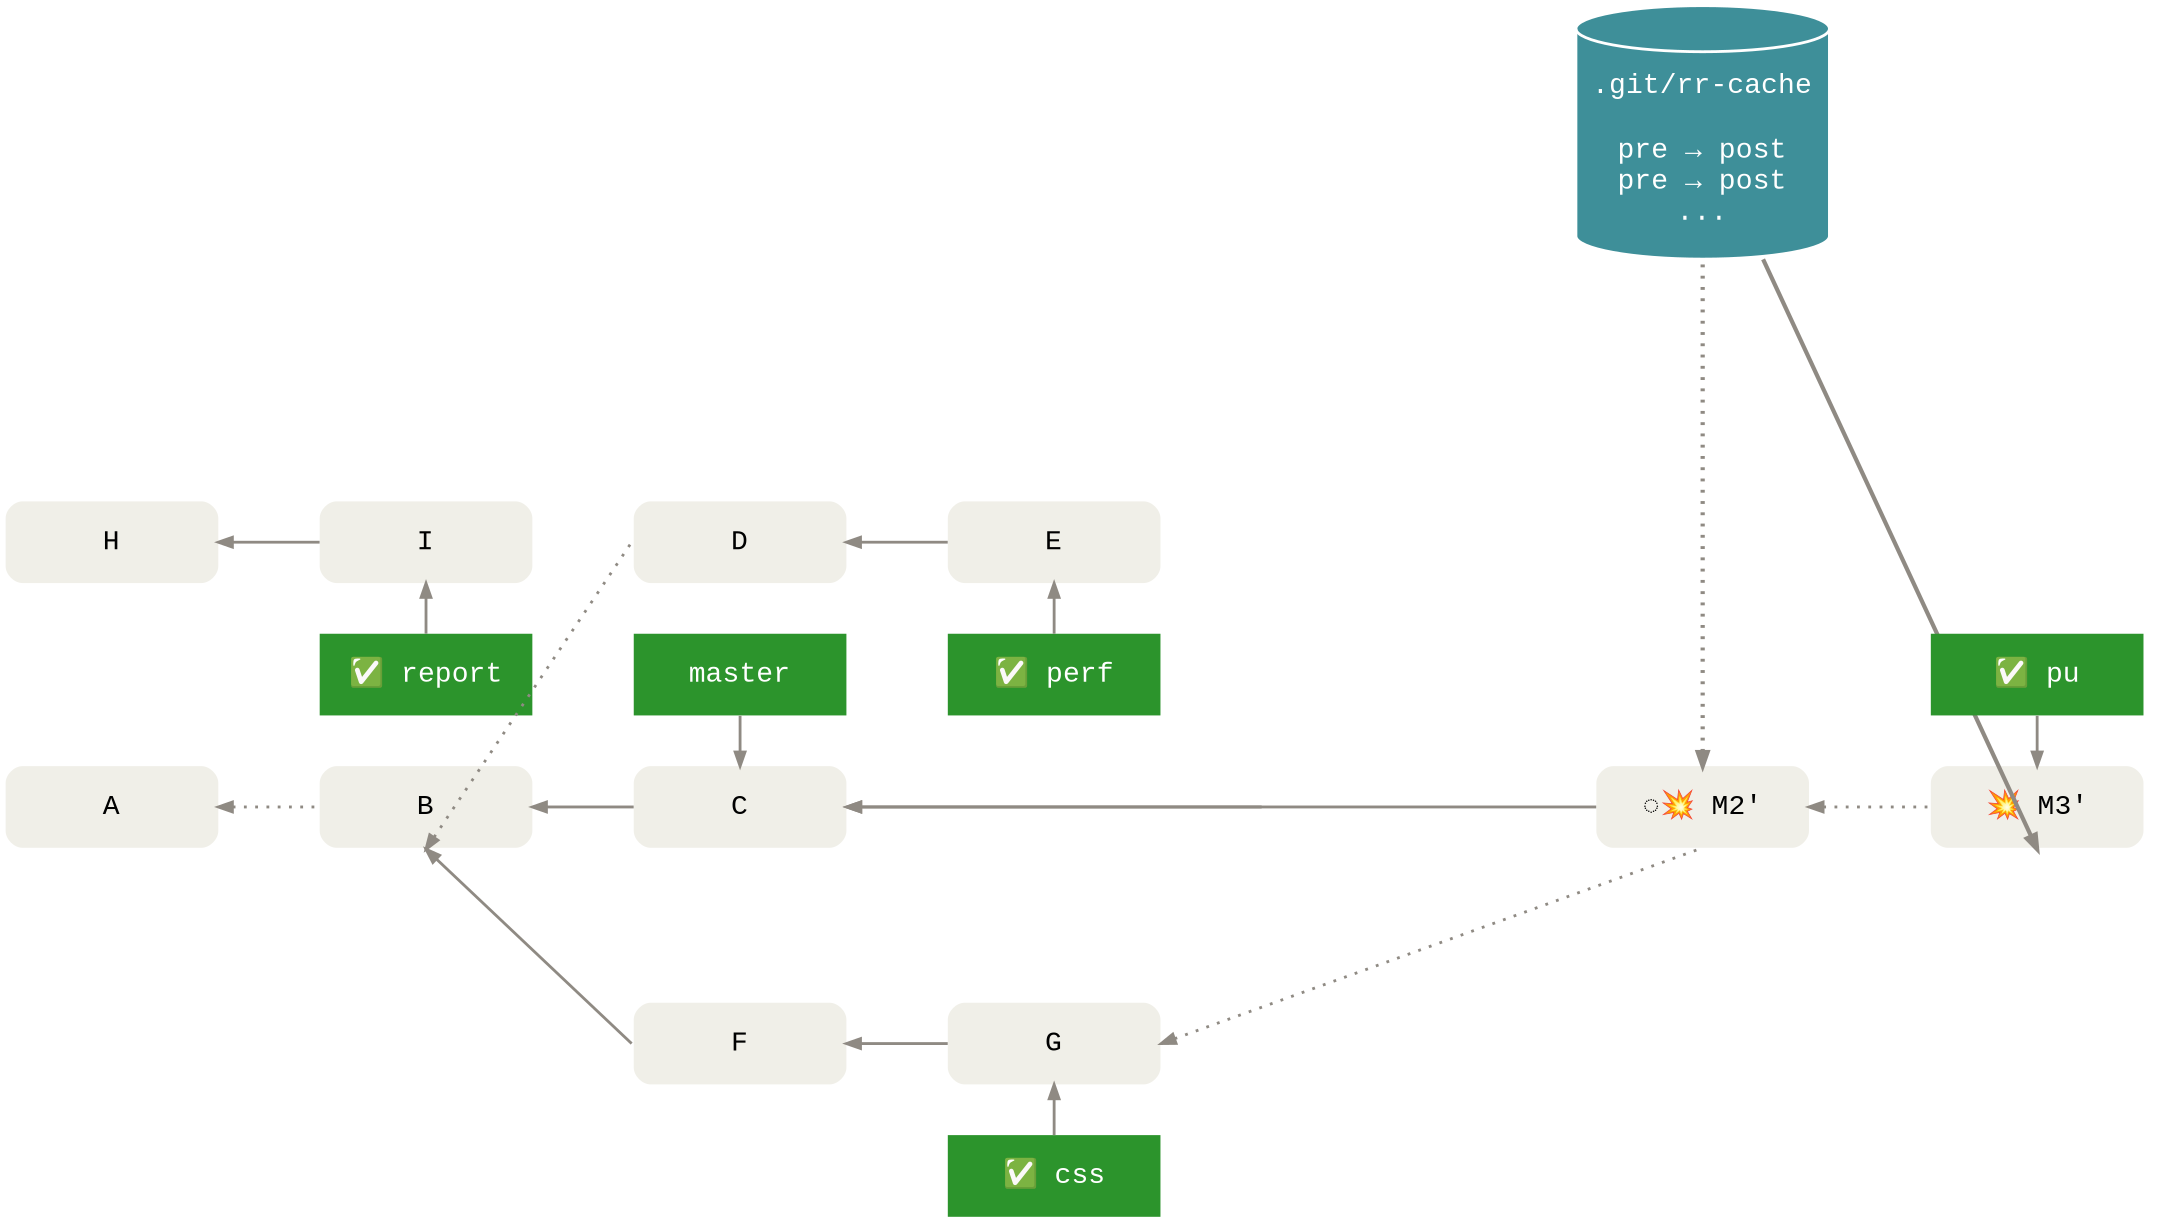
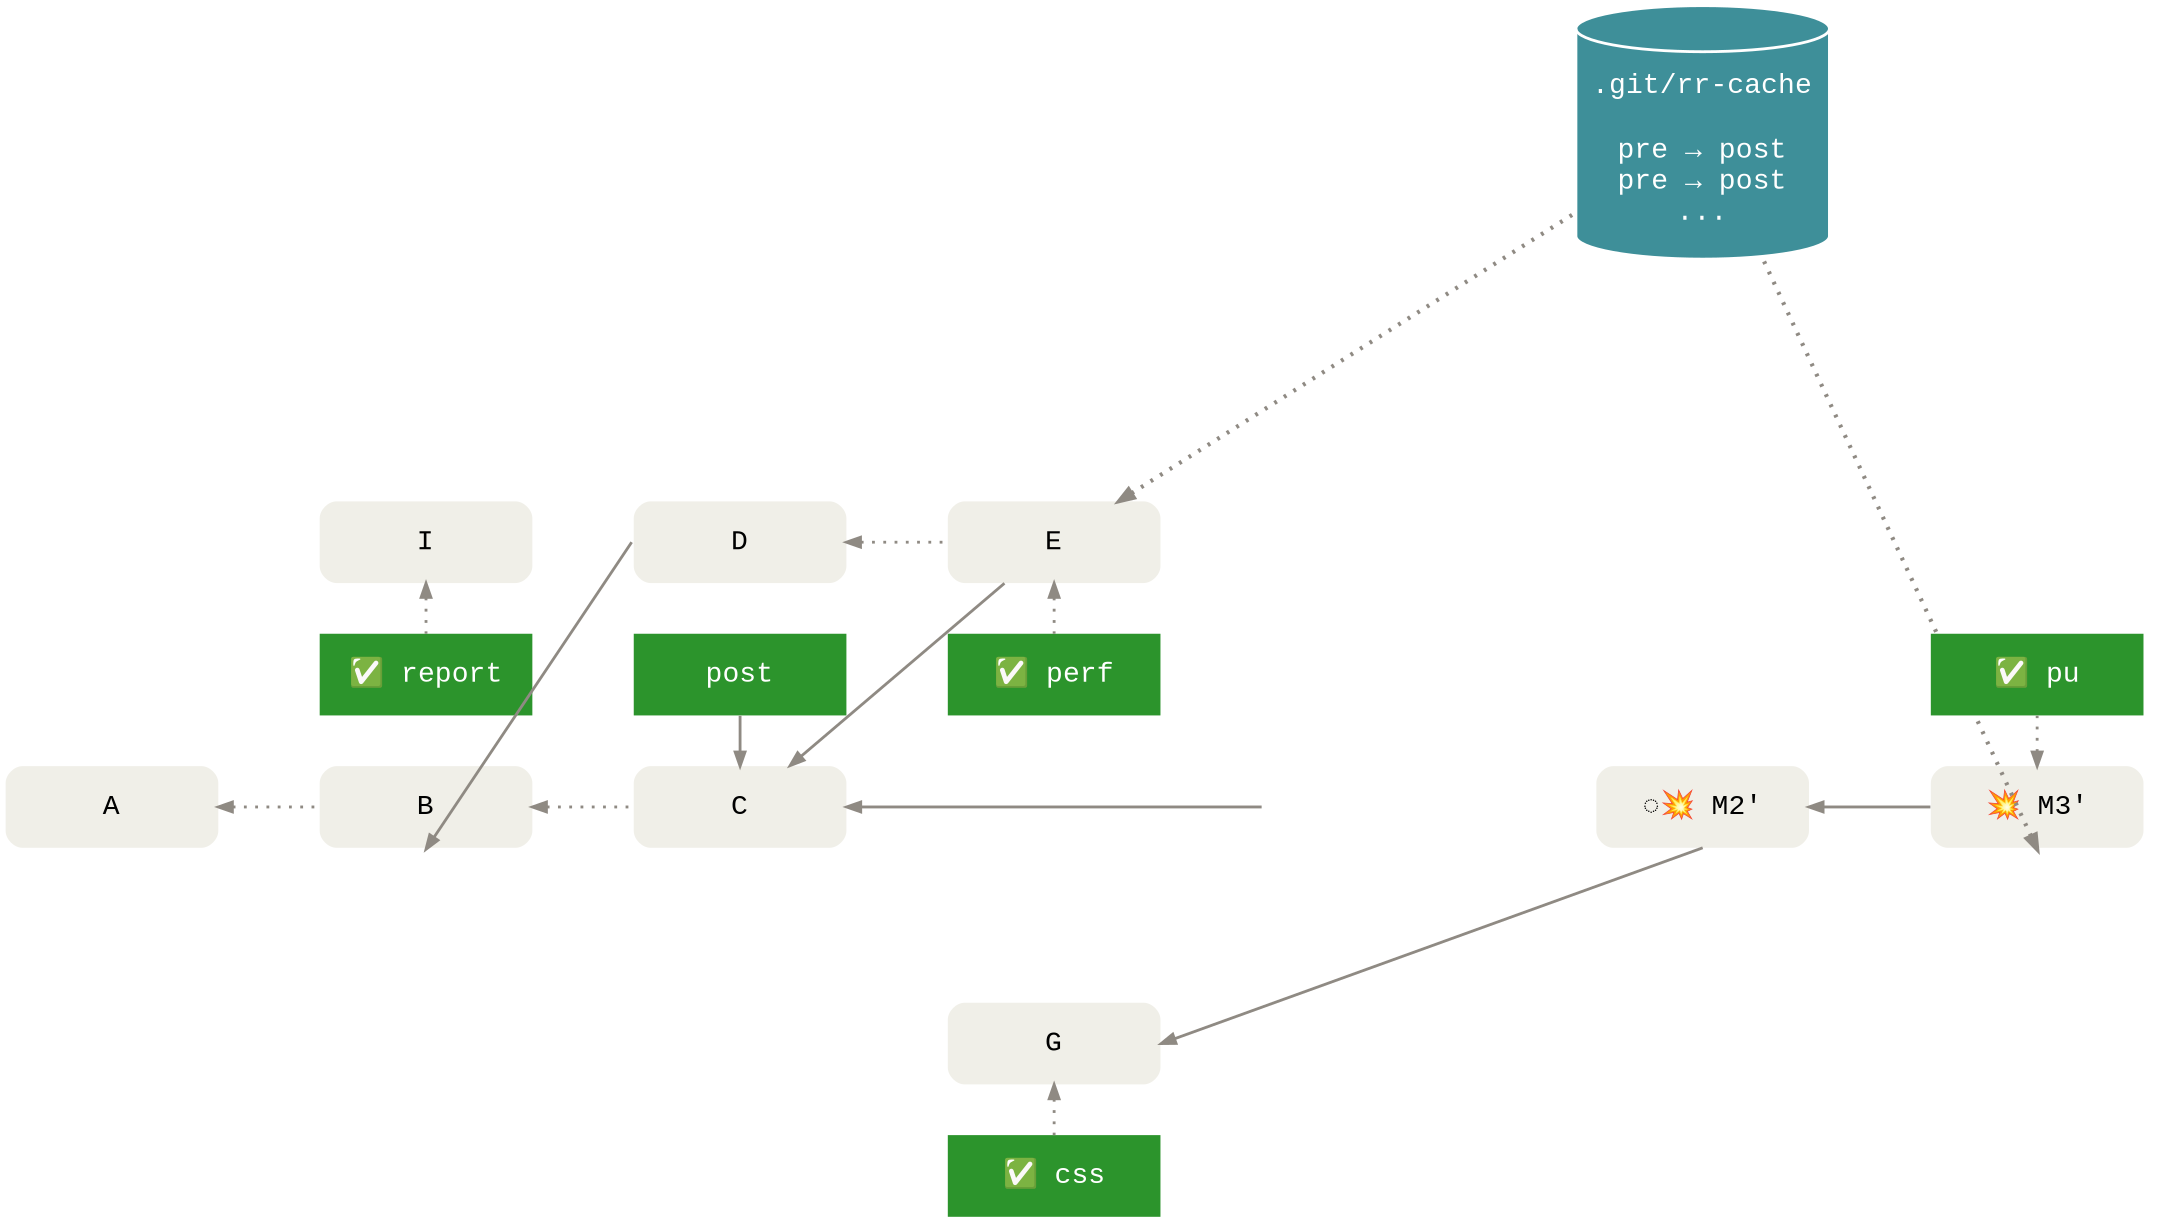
  digraph {
    nodesep=.5
    rankdir=LR
    ranksep=1
    splines=line
    node [fillcolor="#f0efe8" fixedsize=true fontname="Menlo, Monaco, Consolas, Lucida Console, Courier New, monospace" fontsize=20 group=topic_report margin=".2,.23" penwidth=0 shape=box style="rounded,filled"]
    edge [color="#8f8a83" dir=back penwidth=2]
    E [group=topic_perf height=.8 width=2.1]
    n2 [fillcolor="#2c942c" fontcolor="#ffffff" height=.8 label="✅ perf" style=filled width=2.1]
    G [group=topic_css height=.8 width=2.1]
    n4 [fillcolor="#2c942c" fontcolor="#ffffff" height=.8 label="✅ css" style=filled width=2.1]
    I [height=.8 width=2.1]
    n6 [fillcolor="#2c942c" fontcolor="#ffffff" height=.8 label="✅ report" style=filled width=2.1]
    n7 [group=pu height=.8 label="️️💥 M2'" width=2.1]
    n8 [color="#ffffff" fillcolor="#3e8f99" fontcolor="#ffffff" height=2.5 label="\n.git/rr-cache\n\npre → post\npre → post\n..." penwidth=2 shape=cylinder style=filled width=2.5]
    C [group=master height=.8 width=2.1]
-   master [fillcolor="#2c942c" fontcolor="#ffffff" height=.8 style=filled width=2.1]
+   master [fillcolor="#2c942c" fontcolor="#ffffff" height=.8 style=filled width=2.1 label=post]
    n11 [group=pu height=.8 label="💥 M3'" width=2.1]
    n12 [fillcolor="#2c942c" fontcolor="#ffffff" height=.8 label="✅ pu" style=filled width=2.1]
    n13 [group=pu height=.8 label="💥 M1" style=invis width=2.1]
    A [group=master height=.8 width=2.1]
    B [group=master height=.8 width=2.1]
    D [group=topic_perf height=.8 width=2.1]
-   F [group=topic_css height=.8 width=2.1]
-   H [height=.8 width=2.1]
    subgraph sub_1 {
      rank=same
      E
      n2
    }
    subgraph sub_2 {
      rank=same
      G
      n4
    }
    subgraph sub_3 {
      rank=same
      I
      n6
    }
    subgraph sub_4 {
      rank=same
      n7
      n8
    }
    subgraph cluster_5 {
      color=invis
      subgraph sub_6 {
        color=invis
        rank=same
        C
        master
      }
    }
    subgraph cluster_7 {
      color=invis
      subgraph sub_8 {
        color=invis
        rank=same
        n11
        n12
      }
    }
-   E -> n2
+   E -> n2 [style=dotted]
    E -> n13 [headport=s style=invis tailport=e]
-   G -> n4
-   G -> n7 [headport=s tailport=e style=dotted]
-   I -> n6
-   n7 -> n8 [constraint=false minlen=10 penwidth=3 style=dotted]
-   n7 -> n11 [style=dotted]
+   G -> n4 [style=dotted]
+   G -> n7 [headport=s tailport=e]
+   I -> n6 [style=dotted]
+   E -> n8 [constraint=false minlen=10 penwidth=3 style=dotted]
+   n7 -> n11
    n8 -> n13 [constraint=false headport=s minlen=10 penwidth=3 style=invis]
-   C -> n7
+   C -> E
    C -> master
    C -> n13 [weight=5]
-   n11 -> n8 [constraint=false minlen=10 penwidth=3 style=solid tailport=s]
-   n11 -> n12
+   n11 -> n8 [constraint=false minlen=10 penwidth=3 style=dotted tailport=s]
+   n11 -> n12 [style=dotted]
    n13 -> n7 [style=invis]
    A -> B [style=dotted]
-   B -> C
-   B -> D [headport=w tailport=s style=dotted]
-   B -> F [headport=w tailport=s]
-   D -> E
-   F -> G
-   H -> I
+   B -> C [style=dotted]
+   B -> D [headport=w tailport=s]
+   D -> E [style=dotted]
  }
